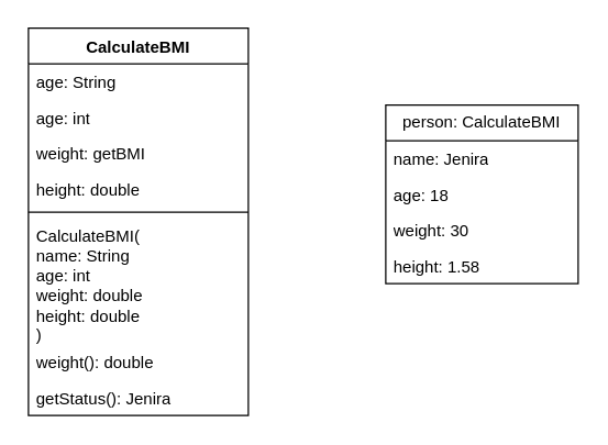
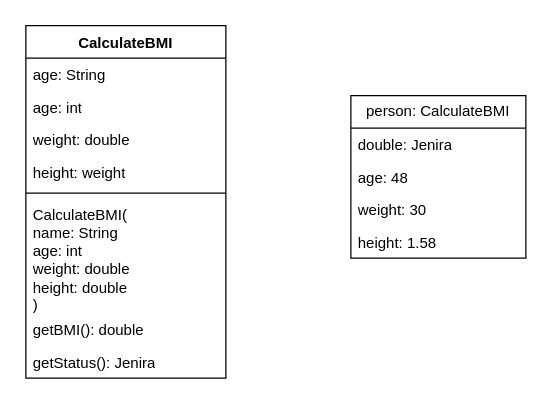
  <mxCell id="0" />
  <mxCell id="1" parent="0" />
  <mxCell id="2" value="CalculateBMI" style="swimlane;fontStyle=1;align=center;verticalAlign=top;childLayout=stackLayout;horizontal=1;startSize=26;horizontalStack=0;resizeParent=1;resizeParentMax=0;resizeLast=0;collapsible=1;marginBottom=0;whiteSpace=wrap;html=1;" vertex="1" parent="1"><mxGeometry x="20" y="20" width="160" height="282" as="geometry" /></mxCell>
  <mxCell id="3" value="age: String" style="text;strokeColor=none;fillColor=none;align=left;verticalAlign=top;spacingLeft=4;spacingRight=4;overflow=hidden;rotatable=0;points=[[0,0.5],[1,0.5]];portConstraint=eastwest;whiteSpace=wrap;html=1;" vertex="1" parent="2"><mxGeometry y="26" width="160" height="26" as="geometry" /></mxCell>
  <mxCell id="4" value="age: int" style="text;strokeColor=none;fillColor=none;align=left;verticalAlign=top;spacingLeft=4;spacingRight=4;overflow=hidden;rotatable=0;points=[[0,0.5],[1,0.5]];portConstraint=eastwest;whiteSpace=wrap;html=1;" vertex="1" parent="2"><mxGeometry y="52" width="160" height="26" as="geometry" /></mxCell>
- <mxCell id="5" value="weight: getBMI" style="text;strokeColor=none;fillColor=none;align=left;verticalAlign=top;spacingLeft=4;spacingRight=4;overflow=hidden;rotatable=0;points=[[0,0.5],[1,0.5]];portConstraint=eastwest;whiteSpace=wrap;html=1;" vertex="1" parent="2"><mxGeometry y="78" width="160" height="26" as="geometry" /></mxCell>
- <mxCell id="6" value="height: double" style="text;strokeColor=none;fillColor=none;align=left;verticalAlign=top;spacingLeft=4;spacingRight=4;overflow=hidden;rotatable=0;points=[[0,0.5],[1,0.5]];portConstraint=eastwest;whiteSpace=wrap;html=1;" vertex="1" parent="2"><mxGeometry y="104" width="160" height="26" as="geometry" /></mxCell>
+ <mxCell id="5" value="weight: double" style="text;strokeColor=none;fillColor=none;align=left;verticalAlign=top;spacingLeft=4;spacingRight=4;overflow=hidden;rotatable=0;points=[[0,0.5],[1,0.5]];portConstraint=eastwest;whiteSpace=wrap;html=1;" vertex="1" parent="2"><mxGeometry y="78" width="160" height="26" as="geometry" /></mxCell>
+ <mxCell id="6" value="height: weight" style="text;strokeColor=none;fillColor=none;align=left;verticalAlign=top;spacingLeft=4;spacingRight=4;overflow=hidden;rotatable=0;points=[[0,0.5],[1,0.5]];portConstraint=eastwest;whiteSpace=wrap;html=1;" vertex="1" parent="2"><mxGeometry y="104" width="160" height="26" as="geometry" /></mxCell>
  <mxCell id="7" value="" style="line;strokeWidth=1;fillColor=none;align=left;verticalAlign=middle;spacingTop=-1;spacingLeft=3;spacingRight=3;rotatable=0;labelPosition=right;points=[];portConstraint=eastwest;strokeColor=inherit;" vertex="1" parent="2"><mxGeometry y="130" width="160" height="8" as="geometry" /></mxCell>
  <mxCell id="8" value="CalculateBMI(&lt;br&gt;name: String&lt;br&gt;age: int&lt;br&gt;weight: double&lt;br&gt;height: double&lt;br&gt;)" style="text;strokeColor=none;fillColor=none;align=left;verticalAlign=top;spacingLeft=4;spacingRight=4;overflow=hidden;rotatable=0;points=[[0,0.5],[1,0.5]];portConstraint=eastwest;whiteSpace=wrap;html=1;" vertex="1" parent="2"><mxGeometry y="138" width="160" height="92" as="geometry" /></mxCell>
- <mxCell id="9" value="weight(): double" style="text;strokeColor=none;fillColor=none;align=left;verticalAlign=top;spacingLeft=4;spacingRight=4;overflow=hidden;rotatable=0;points=[[0,0.5],[1,0.5]];portConstraint=eastwest;whiteSpace=wrap;html=1;" vertex="1" parent="2"><mxGeometry y="230" width="160" height="26" as="geometry" /></mxCell>
+ <mxCell id="9" value="getBMI(): double" style="text;strokeColor=none;fillColor=none;align=left;verticalAlign=top;spacingLeft=4;spacingRight=4;overflow=hidden;rotatable=0;points=[[0,0.5],[1,0.5]];portConstraint=eastwest;whiteSpace=wrap;html=1;" vertex="1" parent="2"><mxGeometry y="230" width="160" height="26" as="geometry" /></mxCell>
  <mxCell id="10" value="getStatus(): Jenira" style="text;strokeColor=none;fillColor=none;align=left;verticalAlign=top;spacingLeft=4;spacingRight=4;overflow=hidden;rotatable=0;points=[[0,0.5],[1,0.5]];portConstraint=eastwest;whiteSpace=wrap;html=1;" vertex="1" parent="2"><mxGeometry y="256" width="160" height="26" as="geometry" /></mxCell>
  <mxCell id="11" value="person: CalculateBMI" style="swimlane;fontStyle=0;childLayout=stackLayout;horizontal=1;startSize=26;fillColor=none;horizontalStack=0;resizeParent=1;resizeParentMax=0;resizeLast=0;collapsible=1;marginBottom=0;whiteSpace=wrap;html=1;" vertex="1" parent="1"><mxGeometry x="280" y="76" width="140" height="130" as="geometry" /></mxCell>
- <mxCell id="12" value="name: Jenira" style="text;strokeColor=none;fillColor=none;align=left;verticalAlign=top;spacingLeft=4;spacingRight=4;overflow=hidden;rotatable=0;points=[[0,0.5],[1,0.5]];portConstraint=eastwest;whiteSpace=wrap;html=1;" vertex="1" parent="11"><mxGeometry y="26" width="140" height="26" as="geometry" /></mxCell>
- <mxCell id="13" value="age: 18" style="text;strokeColor=none;fillColor=none;align=left;verticalAlign=top;spacingLeft=4;spacingRight=4;overflow=hidden;rotatable=0;points=[[0,0.5],[1,0.5]];portConstraint=eastwest;whiteSpace=wrap;html=1;" vertex="1" parent="11"><mxGeometry y="52" width="140" height="26" as="geometry" /></mxCell>
+ <mxCell id="12" value="double: Jenira" style="text;strokeColor=none;fillColor=none;align=left;verticalAlign=top;spacingLeft=4;spacingRight=4;overflow=hidden;rotatable=0;points=[[0,0.5],[1,0.5]];portConstraint=eastwest;whiteSpace=wrap;html=1;" vertex="1" parent="11"><mxGeometry y="26" width="140" height="26" as="geometry" /></mxCell>
+ <mxCell id="13" value="age: 48" style="text;strokeColor=none;fillColor=none;align=left;verticalAlign=top;spacingLeft=4;spacingRight=4;overflow=hidden;rotatable=0;points=[[0,0.5],[1,0.5]];portConstraint=eastwest;whiteSpace=wrap;html=1;" vertex="1" parent="11"><mxGeometry y="52" width="140" height="26" as="geometry" /></mxCell>
  <mxCell id="14" value="weight: 30" style="text;strokeColor=none;fillColor=none;align=left;verticalAlign=top;spacingLeft=4;spacingRight=4;overflow=hidden;rotatable=0;points=[[0,0.5],[1,0.5]];portConstraint=eastwest;whiteSpace=wrap;html=1;" vertex="1" parent="11"><mxGeometry y="78" width="140" height="26" as="geometry" /></mxCell>
  <mxCell id="15" value="height: 1.58" style="text;strokeColor=none;fillColor=none;align=left;verticalAlign=top;spacingLeft=4;spacingRight=4;overflow=hidden;rotatable=0;points=[[0,0.5],[1,0.5]];portConstraint=eastwest;whiteSpace=wrap;html=1;" vertex="1" parent="11"><mxGeometry y="104" width="140" height="26" as="geometry" /></mxCell>
